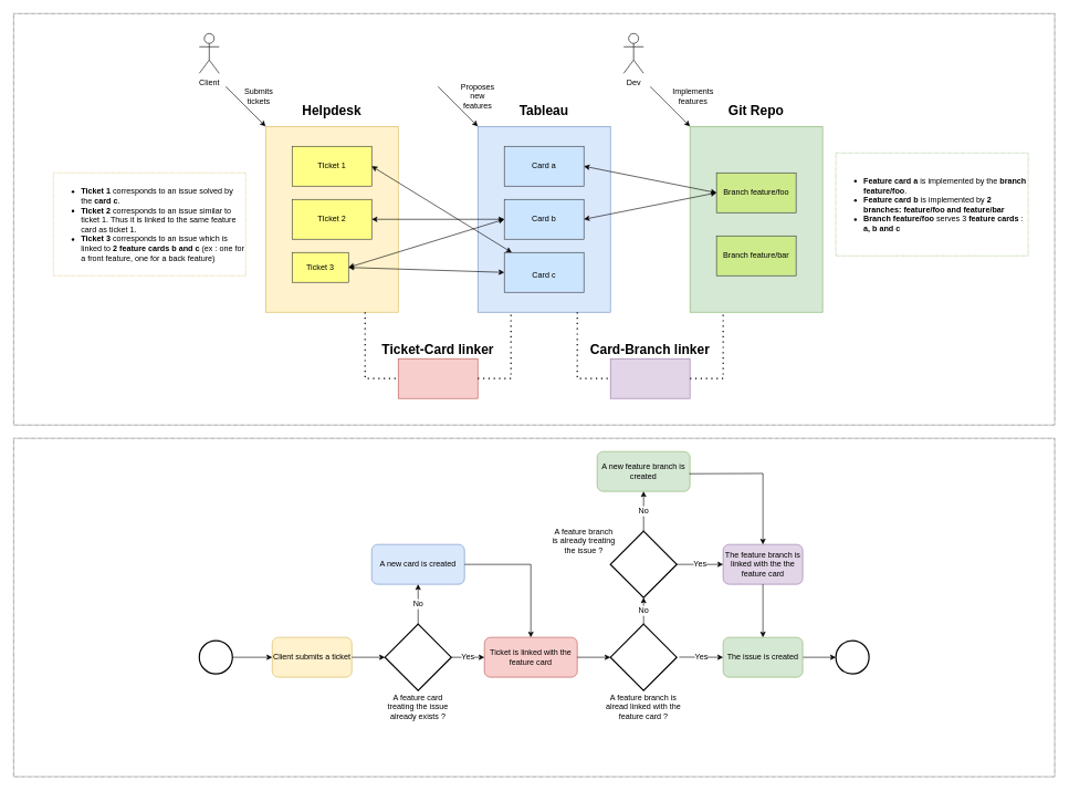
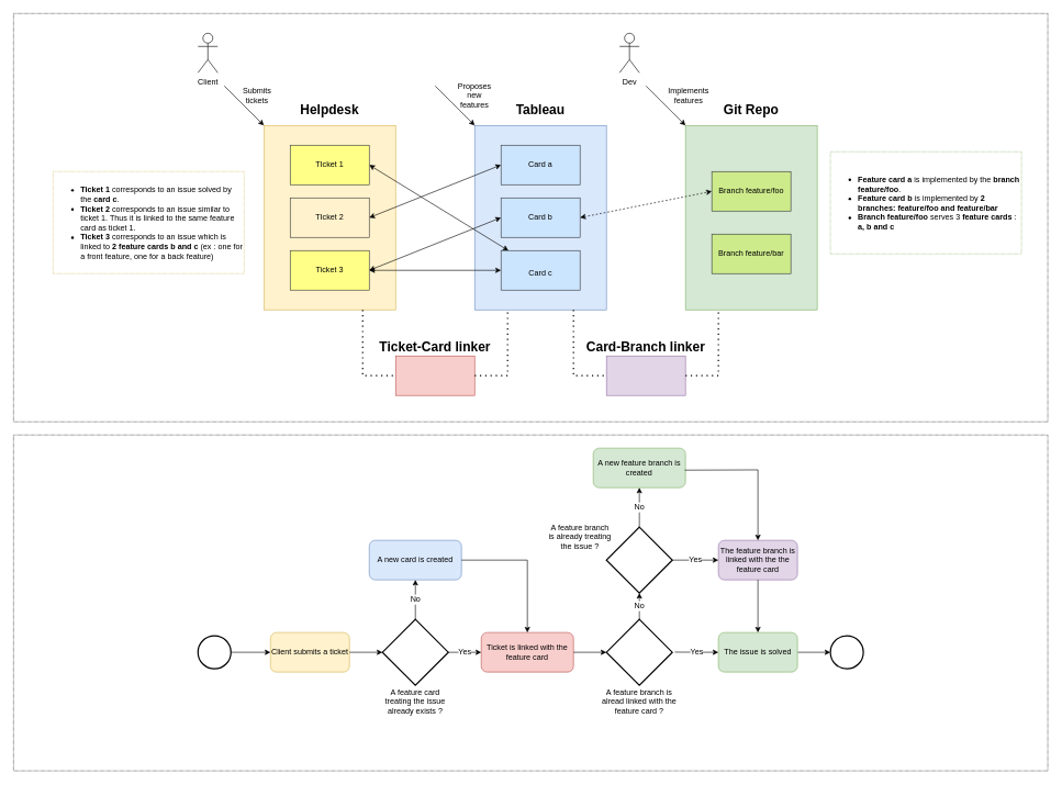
  <mxCell id="0" />
  <mxCell id="1" parent="0" />
  <mxCell id="2" value="" style="rounded=0;whiteSpace=wrap;html=1;dashed=1;dashPattern=1 1;fontSize=12;" parent="1" vertex="1"><mxGeometry x="20" y="660" width="1570" height="510" as="geometry" /></mxCell>
  <mxCell id="3" value="" style="rounded=0;whiteSpace=wrap;html=1;dashed=1;dashPattern=1 1;fontSize=12;" parent="1" vertex="1"><mxGeometry x="20" y="20" width="1570" height="620" as="geometry" /></mxCell>
  <mxCell id="4" value="" style="rounded=0;whiteSpace=wrap;html=1;fillColor=#fff2cc;strokeColor=#d6b656;" parent="1" vertex="1"><mxGeometry x="400" y="190" width="200" height="280" as="geometry" /></mxCell>
  <mxCell id="5" value="TIcket 1" style="rounded=0;whiteSpace=wrap;html=1;fillColor=#ffff88;strokeColor=#36393d;" parent="1" vertex="1"><mxGeometry x="440" y="220" width="120" height="60" as="geometry" /></mxCell>
- <mxCell id="6" value="TIcket 2" style="rounded=0;whiteSpace=wrap;html=1;fillColor=#ffff88;strokeColor=#36393d;" parent="1" vertex="1"><mxGeometry x="440" y="300" width="120" height="60" as="geometry" /></mxCell>
- <mxCell id="7" value="Ticket 3" style="rounded=0;whiteSpace=wrap;html=1;fillColor=#ffff88;strokeColor=#36393d;" parent="1" vertex="1"><mxGeometry x="440" y="380" width="85" height="45" as="geometry" /></mxCell>
+ <mxCell id="6" value="TIcket 2" style="rounded=0;whiteSpace=wrap;html=1;fillColor=#fff2cc;strokeColor=#36393d;" parent="1" vertex="1"><mxGeometry x="440" y="300" width="120" height="60" as="geometry" /></mxCell>
+ <mxCell id="7" value="Ticket 3" style="rounded=0;whiteSpace=wrap;html=1;fillColor=#ffff88;strokeColor=#36393d;" parent="1" vertex="1"><mxGeometry x="440" y="380" width="120" height="60" as="geometry" /></mxCell>
  <mxCell id="8" value="" style="rounded=0;whiteSpace=wrap;html=1;fillColor=#dae8fc;strokeColor=#6c8ebf;" parent="1" vertex="1"><mxGeometry x="720" y="190" width="200" height="280" as="geometry" /></mxCell>
  <mxCell id="9" value="Card a" style="rounded=0;whiteSpace=wrap;html=1;fillColor=#cce5ff;strokeColor=#36393d;" parent="1" vertex="1"><mxGeometry x="760" y="220" width="120" height="60" as="geometry" /></mxCell>
  <mxCell id="10" value="Card b" style="rounded=0;whiteSpace=wrap;html=1;fillColor=#cce5ff;strokeColor=#36393d;" parent="1" vertex="1"><mxGeometry x="760" y="300" width="120" height="60" as="geometry" /></mxCell>
  <mxCell id="11" value="&lt;font style=&quot;font-size: 20px;&quot;&gt;Helpdesk&lt;/font&gt;" style="text;html=1;strokeColor=none;fillColor=none;align=center;verticalAlign=middle;whiteSpace=wrap;rounded=0;fontStyle=1;fontSize=16;" parent="1" vertex="1"><mxGeometry x="450" y="150" width="100" height="30" as="geometry" /></mxCell>
  <mxCell id="12" value="&lt;font style=&quot;font-size: 20px;&quot;&gt;Tableau&lt;/font&gt;" style="text;html=1;strokeColor=none;fillColor=none;align=center;verticalAlign=middle;whiteSpace=wrap;rounded=0;fontStyle=1;fontSize=16;" parent="1" vertex="1"><mxGeometry x="770" y="150" width="100" height="30" as="geometry" /></mxCell>
  <mxCell id="13" value="" style="rounded=0;whiteSpace=wrap;html=1;fillColor=#d5e8d4;strokeColor=#82b366;" parent="1" vertex="1"><mxGeometry x="1040" y="190" width="200" height="280" as="geometry" /></mxCell>
  <mxCell id="14" value="Branch feature/foo" style="rounded=0;whiteSpace=wrap;html=1;fillColor=#cdeb8b;strokeColor=#36393d;" parent="1" vertex="1"><mxGeometry x="1080" y="260" width="120" height="60" as="geometry" /></mxCell>
  <mxCell id="15" value="Branch feature/bar" style="rounded=0;whiteSpace=wrap;html=1;fillColor=#cdeb8b;strokeColor=#36393d;" parent="1" vertex="1"><mxGeometry x="1080" y="355" width="120" height="60" as="geometry" /></mxCell>
  <mxCell id="16" value="&lt;font style=&quot;font-size: 20px;&quot;&gt;Git Repo&lt;/font&gt;" style="text;html=1;strokeColor=none;fillColor=none;align=center;verticalAlign=middle;whiteSpace=wrap;rounded=0;fontStyle=1;fontSize=16;" parent="1" vertex="1"><mxGeometry x="1090" y="150" width="100" height="30" as="geometry" /></mxCell>
  <mxCell id="17" value="" style="endArrow=classic;startArrow=classic;html=1;rounded=0;fontSize=20;exitX=1;exitY=0.5;exitDx=0;exitDy=0;" parent="1" source="5" target="22" edge="1"><mxGeometry width="50" height="50" relative="1" as="geometry"><mxPoint x="60" y="400" as="sourcePoint" /><mxPoint x="110" y="350" as="targetPoint" /></mxGeometry></mxCell>
- <mxCell id="18" value="" style="endArrow=classic;startArrow=classic;html=1;rounded=0;fontSize=20;exitX=1;exitY=0.5;exitDx=0;exitDy=0;" parent="1" source="6" target="10" edge="1"><mxGeometry width="50" height="50" relative="1" as="geometry"><mxPoint x="630" y="410" as="sourcePoint" /><mxPoint x="680" y="360" as="targetPoint" /></mxGeometry></mxCell>
+ <mxCell id="18" value="" style="endArrow=classic;startArrow=classic;html=1;rounded=0;fontSize=20;exitX=1;exitY=0.5;exitDx=0;exitDy=0;entryX=0;entryY=0.5;entryDx=0;entryDy=0;" parent="1" source="6" target="9" edge="1"><mxGeometry width="50" height="50" relative="1" as="geometry"><mxPoint x="630" y="410" as="sourcePoint" /><mxPoint x="680" y="360" as="targetPoint" /></mxGeometry></mxCell>
  <mxCell id="19" value="" style="endArrow=classic;startArrow=classic;html=1;rounded=0;fontSize=20;exitX=1;exitY=0.5;exitDx=0;exitDy=0;entryX=0;entryY=0.5;entryDx=0;entryDy=0;" parent="1" source="7" target="22" edge="1"><mxGeometry width="50" height="50" relative="1" as="geometry"><mxPoint x="980" y="550" as="sourcePoint" /><mxPoint x="1030" y="500" as="targetPoint" /></mxGeometry></mxCell>
- <mxCell id="20" value="" style="endArrow=classic;startArrow=classic;html=1;rounded=0;fontSize=20;exitX=1;exitY=0.5;exitDx=0;exitDy=0;entryX=0;entryY=0.5;entryDx=0;entryDy=0;" parent="1" source="9" target="14" edge="1"><mxGeometry width="50" height="50" relative="1" as="geometry"><mxPoint x="980" y="550" as="sourcePoint" /><mxPoint x="1030" y="500" as="targetPoint" /></mxGeometry></mxCell>
- <mxCell id="21" value="" style="endArrow=classic;startArrow=classic;html=1;rounded=0;fontSize=20;exitX=1;exitY=0.5;exitDx=0;exitDy=0;entryX=0;entryY=0.5;entryDx=0;entryDy=0;" parent="1" source="10" target="14" edge="1"><mxGeometry width="50" height="50" relative="1" as="geometry"><mxPoint x="980" y="550" as="sourcePoint" /><mxPoint x="1030" y="500" as="targetPoint" /></mxGeometry></mxCell>
+ <mxCell id="21" value="" style="endArrow=classic;startArrow=classic;html=1;rounded=0;fontSize=20;exitX=1;exitY=0.5;exitDx=0;exitDy=0;entryX=0;entryY=0.5;entryDx=0;entryDy=0;dashed=1;" parent="1" source="10" target="14" edge="1"><mxGeometry width="50" height="50" relative="1" as="geometry"><mxPoint x="980" y="550" as="sourcePoint" /><mxPoint x="1030" y="500" as="targetPoint" /></mxGeometry></mxCell>
  <mxCell id="22" value="&lt;font style=&quot;font-size: 12px;&quot;&gt;Card c&lt;/font&gt;" style="rounded=0;whiteSpace=wrap;html=1;fontSize=20;fillColor=#cce5ff;strokeColor=#36393d;" parent="1" vertex="1"><mxGeometry x="760" y="380" width="120" height="60" as="geometry" /></mxCell>
  <mxCell id="23" value="Client submits a ticket" style="rounded=1;whiteSpace=wrap;html=1;fontSize=12;fillColor=#fff2cc;strokeColor=#d6b656;" parent="1" vertex="1"><mxGeometry x="410" y="960" width="120" height="60" as="geometry" /></mxCell>
  <mxCell id="24" value="" style="strokeWidth=2;html=1;shape=mxgraph.flowchart.decision;whiteSpace=wrap;fontSize=12;" parent="1" vertex="1"><mxGeometry x="580" y="940" width="100" height="100" as="geometry" /></mxCell>
  <mxCell id="25" value="" style="endArrow=classic;html=1;rounded=0;fontSize=12;" parent="1" target="24" edge="1"><mxGeometry width="50" height="50" relative="1" as="geometry"><mxPoint x="530" y="990" as="sourcePoint" /><mxPoint x="1080" y="650" as="targetPoint" /></mxGeometry></mxCell>
  <mxCell id="26" value="A new card is created" style="rounded=1;whiteSpace=wrap;html=1;fontSize=12;fillColor=#dae8fc;strokeColor=#6c8ebf;" parent="1" vertex="1"><mxGeometry x="560" y="820" width="140" height="60" as="geometry" /></mxCell>
  <mxCell id="27" value="Ticket is linked with the feature card" style="rounded=1;whiteSpace=wrap;html=1;fontSize=12;fillColor=#f8cecc;strokeColor=#b85450;" parent="1" vertex="1"><mxGeometry x="730" y="960" width="140" height="60" as="geometry" /></mxCell>
  <mxCell id="28" value="Yes" style="endArrow=classic;html=1;rounded=0;fontSize=12;exitX=1;exitY=0.5;exitDx=0;exitDy=0;exitPerimeter=0;" parent="1" source="24" target="27" edge="1"><mxGeometry width="50" height="50" relative="1" as="geometry"><mxPoint x="650" y="990" as="sourcePoint" /><mxPoint x="700" y="940" as="targetPoint" /></mxGeometry></mxCell>
  <mxCell id="29" value="No" style="endArrow=classic;html=1;rounded=0;fontSize=12;exitX=0.5;exitY=0;exitDx=0;exitDy=0;exitPerimeter=0;entryX=0.5;entryY=1;entryDx=0;entryDy=0;" parent="1" source="24" target="26" edge="1"><mxGeometry width="50" height="50" relative="1" as="geometry"><mxPoint x="1030" y="690" as="sourcePoint" /><mxPoint x="1080" y="640" as="targetPoint" /></mxGeometry></mxCell>
  <mxCell id="30" value="" style="endArrow=classic;html=1;rounded=0;fontSize=12;exitX=1;exitY=0.5;exitDx=0;exitDy=0;entryX=0.5;entryY=0;entryDx=0;entryDy=0;" parent="1" source="26" target="27" edge="1"><mxGeometry width="50" height="50" relative="1" as="geometry"><mxPoint x="1030" y="690" as="sourcePoint" /><mxPoint x="1080" y="640" as="targetPoint" /><Array as="points"><mxPoint y="850" x="800" /></Array></mxGeometry></mxCell>
  <mxCell id="31" value="" style="strokeWidth=2;html=1;shape=mxgraph.flowchart.decision;whiteSpace=wrap;fontSize=12;" parent="1" vertex="1"><mxGeometry x="920" y="940" width="100" height="100" as="geometry" /></mxCell>
  <mxCell id="32" value="" style="endArrow=classic;html=1;rounded=0;fontSize=12;exitX=1;exitY=0.5;exitDx=0;exitDy=0;" parent="1" source="27" target="31" edge="1"><mxGeometry width="50" height="50" relative="1" as="geometry"><mxPoint x="1030" y="660" as="sourcePoint" /><mxPoint x="1080" y="610" as="targetPoint" /></mxGeometry></mxCell>
  <mxCell id="33" value="" style="strokeWidth=2;html=1;shape=mxgraph.flowchart.decision;whiteSpace=wrap;fontSize=12;" parent="1" vertex="1"><mxGeometry x="920" y="800" width="100" height="100" as="geometry" /></mxCell>
  <mxCell id="34" value="A new feature branch is created" style="rounded=1;whiteSpace=wrap;html=1;fontSize=12;fillColor=#d5e8d4;strokeColor=#82b366;" parent="1" vertex="1"><mxGeometry x="900" y="680" width="140" height="60" as="geometry" /></mxCell>
  <mxCell id="35" value="The feature branch is linked with the the feature card" style="rounded=1;whiteSpace=wrap;html=1;fontSize=12;fillColor=#e1d5e7;strokeColor=#9673a6;" parent="1" vertex="1"><mxGeometry x="1090" y="820" width="120" height="60" as="geometry" /></mxCell>
  <mxCell id="36" style="edgeStyle=orthogonalEdgeStyle;rounded=0;orthogonalLoop=1;jettySize=auto;html=1;fontSize=12;" parent="1" source="37" target="49" edge="1"><mxGeometry relative="1" as="geometry" /></mxCell>
- <mxCell id="37" value="The issue is created" style="rounded=1;whiteSpace=wrap;html=1;fontSize=12;fillColor=#d5e8d4;strokeColor=#82b366;" parent="1" vertex="1"><mxGeometry x="1090" y="960" width="120" height="60" as="geometry" /></mxCell>
+ <mxCell id="37" value="The issue is solved" style="rounded=1;whiteSpace=wrap;html=1;fontSize=12;fillColor=#d5e8d4;strokeColor=#82b366;" parent="1" vertex="1"><mxGeometry x="1090" y="960" width="120" height="60" as="geometry" /></mxCell>
  <mxCell id="38" value="No" style="endArrow=classic;html=1;rounded=0;fontSize=12;exitX=0.5;exitY=0;exitDx=0;exitDy=0;exitPerimeter=0;entryX=0.5;entryY=1;entryDx=0;entryDy=0;entryPerimeter=0;" parent="1" source="31" target="33" edge="1"><mxGeometry width="50" height="50" relative="1" as="geometry"><mxPoint x="1010" y="930" as="sourcePoint" /><mxPoint x="1060" y="880" as="targetPoint" /></mxGeometry></mxCell>
  <mxCell id="39" value="Yes" style="endArrow=classic;html=1;rounded=0;fontSize=12;exitX=1;exitY=0.5;exitDx=0;exitDy=0;exitPerimeter=0;entryX=0;entryY=0.5;entryDx=0;entryDy=0;" parent="1" source="33" target="35" edge="1"><mxGeometry width="50" height="50" relative="1" as="geometry"><mxPoint x="1080" y="780" as="sourcePoint" /><mxPoint x="1090" y="790" as="targetPoint" /></mxGeometry></mxCell>
  <mxCell id="40" value="No" style="endArrow=classic;html=1;rounded=0;fontSize=12;exitX=0.5;exitY=0;exitDx=0;exitDy=0;exitPerimeter=0;entryX=0.5;entryY=1;entryDx=0;entryDy=0;" parent="1" source="33" target="34" edge="1"><mxGeometry width="50" height="50" relative="1" as="geometry"><mxPoint x="1080" y="780" as="sourcePoint" /><mxPoint x="1130" y="730" as="targetPoint" /></mxGeometry></mxCell>
  <mxCell id="41" value="" style="endArrow=classic;html=1;rounded=0;fontSize=12;exitX=0.992;exitY=0.557;exitDx=0;exitDy=0;exitPerimeter=0;entryX=0.5;entryY=0;entryDx=0;entryDy=0;" parent="1" source="34" target="35" edge="1"><mxGeometry width="50" height="50" relative="1" as="geometry"><mxPoint x="1080" y="780" as="sourcePoint" /><mxPoint x="1130" y="730" as="targetPoint" /><Array as="points"><mxPoint x="1150" y="713" /></Array></mxGeometry></mxCell>
  <mxCell id="42" value="" style="endArrow=classic;html=1;rounded=0;fontSize=12;exitX=0.5;exitY=1;exitDx=0;exitDy=0;entryX=0.5;entryY=0;entryDx=0;entryDy=0;" parent="1" source="35" target="37" edge="1"><mxGeometry width="50" height="50" relative="1" as="geometry"><mxPoint x="1240" y="900" as="sourcePoint" /><mxPoint x="1290" y="850" as="targetPoint" /></mxGeometry></mxCell>
  <mxCell id="43" value="Yes" style="endArrow=classic;html=1;rounded=0;fontSize=12;entryX=0;entryY=0.5;entryDx=0;entryDy=0;exitX=1.037;exitY=0.497;exitDx=0;exitDy=0;exitPerimeter=0;" parent="1" source="31" target="37" edge="1"><mxGeometry width="50" height="50" relative="1" as="geometry"><mxPoint x="1030" y="990" as="sourcePoint" /><mxPoint x="1080" y="940" as="targetPoint" /></mxGeometry></mxCell>
  <mxCell id="44" value="A feature card treating the issue already exists ?" style="text;html=1;strokeColor=none;fillColor=none;align=center;verticalAlign=middle;whiteSpace=wrap;rounded=0;fontSize=12;" parent="1" vertex="1"><mxGeometry x="580" y="1050" width="100" height="30" as="geometry" /></mxCell>
  <mxCell id="45" value="A feature branch is alread linked with the feature card ?" style="text;html=1;strokeColor=none;fillColor=none;align=center;verticalAlign=middle;whiteSpace=wrap;rounded=0;fontSize=12;" parent="1" vertex="1"><mxGeometry x="910" y="1050" width="120" height="30" as="geometry" /></mxCell>
  <mxCell id="46" value="A feature branch is already treating the issue ?" style="text;html=1;strokeColor=none;fillColor=none;align=center;verticalAlign=middle;whiteSpace=wrap;rounded=0;fontSize=12;" parent="1" vertex="1"><mxGeometry x="830" y="800" width="100" height="30" as="geometry" /></mxCell>
  <mxCell id="47" value="" style="strokeWidth=2;html=1;shape=mxgraph.flowchart.start_2;whiteSpace=wrap;fontSize=12;" parent="1" vertex="1"><mxGeometry x="300" y="965" width="50" height="50" as="geometry" /></mxCell>
  <mxCell id="48" value="" style="endArrow=classic;html=1;rounded=0;fontSize=12;exitX=1;exitY=0.5;exitDx=0;exitDy=0;exitPerimeter=0;" parent="1" source="47" target="23" edge="1"><mxGeometry width="50" height="50" relative="1" as="geometry"><mxPoint x="890" y="870" as="sourcePoint" /><mxPoint x="940" y="820" as="targetPoint" /></mxGeometry></mxCell>
  <mxCell id="49" value="" style="strokeWidth=2;html=1;shape=mxgraph.flowchart.start_2;whiteSpace=wrap;fontSize=12;" parent="1" vertex="1"><mxGeometry x="1260" y="965" width="50" height="50" as="geometry" /></mxCell>
  <mxCell id="50" value="" style="rounded=0;whiteSpace=wrap;html=1;fontSize=12;fillColor=#f8cecc;strokeColor=#b85450;" parent="1" vertex="1"><mxGeometry x="600" y="540" width="120" height="60" as="geometry" /></mxCell>
  <mxCell id="51" value="&lt;font style=&quot;font-size: 20px;&quot;&gt;Ticket-Card linker&lt;/font&gt;" style="text;html=1;strokeColor=none;fillColor=none;align=center;verticalAlign=middle;whiteSpace=wrap;rounded=0;fontStyle=1;fontSize=16;" parent="1" vertex="1"><mxGeometry x="560" y="510" width="200" height="30" as="geometry" /></mxCell>
  <mxCell id="52" value="" style="endArrow=none;dashed=1;html=1;dashPattern=1 3;strokeWidth=2;rounded=0;fontSize=12;exitX=0.75;exitY=1;exitDx=0;exitDy=0;entryX=0;entryY=0.5;entryDx=0;entryDy=0;" parent="1" source="4" target="50" edge="1"><mxGeometry width="50" height="50" relative="1" as="geometry"><mxPoint x="500" y="560" as="sourcePoint" /><mxPoint x="550" y="510" as="targetPoint" /><Array as="points"><mxPoint x="550" y="570" /></Array></mxGeometry></mxCell>
  <mxCell id="53" value="" style="endArrow=none;dashed=1;html=1;dashPattern=1 3;strokeWidth=2;rounded=0;fontSize=12;exitX=1;exitY=0.5;exitDx=0;exitDy=0;entryX=0.25;entryY=1;entryDx=0;entryDy=0;" parent="1" source="50" target="8" edge="1"><mxGeometry width="50" height="50" relative="1" as="geometry"><mxPoint x="950" y="590" as="sourcePoint" /><mxPoint x="1000" y="540" as="targetPoint" /><Array as="points"><mxPoint x="770" y="570" /></Array></mxGeometry></mxCell>
  <mxCell id="54" value="" style="rounded=0;whiteSpace=wrap;html=1;fontSize=12;fillColor=#e1d5e7;strokeColor=#9673a6;" parent="1" vertex="1"><mxGeometry x="920" y="540" width="120" height="60" as="geometry" /></mxCell>
  <mxCell id="55" value="&lt;font style=&quot;font-size: 20px;&quot;&gt;Card-Branch linker&lt;/font&gt;" style="text;html=1;strokeColor=none;fillColor=none;align=center;verticalAlign=middle;whiteSpace=wrap;rounded=0;fontStyle=1;fontSize=16;" parent="1" vertex="1"><mxGeometry x="880" y="510" width="200" height="30" as="geometry" /></mxCell>
  <mxCell id="56" value="" style="endArrow=none;dashed=1;html=1;dashPattern=1 3;strokeWidth=2;rounded=0;fontSize=12;exitX=0.75;exitY=1;exitDx=0;exitDy=0;entryX=0;entryY=0.5;entryDx=0;entryDy=0;" parent="1" source="8" target="54" edge="1"><mxGeometry width="50" height="50" relative="1" as="geometry"><mxPoint x="950" y="590" as="sourcePoint" /><mxPoint x="1000" y="540" as="targetPoint" /><Array as="points"><mxPoint x="870" y="570" /></Array></mxGeometry></mxCell>
  <mxCell id="57" value="" style="endArrow=none;dashed=1;html=1;dashPattern=1 3;strokeWidth=2;rounded=0;fontSize=12;entryX=0.25;entryY=1;entryDx=0;entryDy=0;exitX=1;exitY=0.5;exitDx=0;exitDy=0;" parent="1" source="54" target="13" edge="1"><mxGeometry width="50" height="50" relative="1" as="geometry"><mxPoint x="950" y="590" as="sourcePoint" /><mxPoint x="1000" y="540" as="targetPoint" /><Array as="points"><mxPoint x="1090" y="570" /></Array></mxGeometry></mxCell>
  <mxCell id="58" value="Client" style="shape=umlActor;verticalLabelPosition=bottom;verticalAlign=top;html=1;outlineConnect=0;rounded=1;fontSize=12;" parent="1" vertex="1"><mxGeometry x="300" y="50" width="30" height="60" as="geometry" /></mxCell>
  <mxCell id="59" value="Dev" style="shape=umlActor;verticalLabelPosition=bottom;verticalAlign=top;html=1;outlineConnect=0;rounded=1;fontSize=12;" parent="1" vertex="1"><mxGeometry x="940" y="50" width="30" height="60" as="geometry" /></mxCell>
  <mxCell id="60" value="" style="endArrow=classic;html=1;rounded=0;fontSize=12;entryX=0;entryY=0;entryDx=0;entryDy=0;" parent="1" target="13" edge="1"><mxGeometry width="50" height="50" relative="1" as="geometry"><mxPoint x="980" y="130" as="sourcePoint" /><mxPoint x="1000" y="380" as="targetPoint" /></mxGeometry></mxCell>
  <mxCell id="61" value="" style="endArrow=classic;html=1;rounded=0;fontSize=12;entryX=0;entryY=0;entryDx=0;entryDy=0;" parent="1" target="8" edge="1"><mxGeometry width="50" height="50" relative="1" as="geometry"><mxPoint x="660" y="130" as="sourcePoint" /><mxPoint x="750" y="120" as="targetPoint" /></mxGeometry></mxCell>
  <mxCell id="62" value="" style="endArrow=classic;html=1;rounded=0;fontSize=12;entryX=0;entryY=0;entryDx=0;entryDy=0;" parent="1" target="4" edge="1"><mxGeometry width="50" height="50" relative="1" as="geometry"><mxPoint x="340" y="130" as="sourcePoint" /><mxPoint x="420" y="65" as="targetPoint" /></mxGeometry></mxCell>
  <mxCell id="63" value="Submits tickets" style="text;html=1;strokeColor=none;fillColor=none;align=center;verticalAlign=middle;whiteSpace=wrap;rounded=0;fontSize=12;" parent="1" vertex="1"><mxGeometry x="360" y="130" width="60" height="30" as="geometry" /></mxCell>
  <mxCell id="64" value="Proposes new features" style="text;html=1;strokeColor=none;fillColor=none;align=center;verticalAlign=middle;whiteSpace=wrap;rounded=0;fontSize=12;" parent="1" vertex="1"><mxGeometry x="690" y="130" width="60" height="30" as="geometry" /></mxCell>
  <mxCell id="65" value="Implements features" style="text;html=1;strokeColor=none;fillColor=none;align=center;verticalAlign=middle;whiteSpace=wrap;rounded=0;fontSize=12;" parent="1" vertex="1"><mxGeometry x="1010" y="130" width="70" height="30" as="geometry" /></mxCell>
  <mxCell id="66" value="&lt;ul&gt;&lt;li&gt;&lt;b&gt;Ticket 1 &lt;/b&gt;corresponds to an issue solved by the &lt;b&gt;card c&lt;/b&gt;.&lt;/li&gt;&lt;li&gt;&lt;b&gt;Ticket 2&lt;/b&gt; corresponds to an issue similar to ticket 1. Thus it is linked to the same feature card as ticket 1.&lt;/li&gt;&lt;li&gt;&lt;b&gt;Ticket 3&lt;/b&gt; corresponds to an issue which is linked to &lt;b&gt;2 feature cards b and c &lt;/b&gt;(ex : one for a front feature, one for a back feature)&lt;/li&gt;&lt;/ul&gt;" style="text;html=1;strokeColor=#d6b656;fillColor=none;align=left;verticalAlign=middle;whiteSpace=wrap;rounded=0;fontSize=12;dashed=1;dashPattern=1 1;" parent="1" vertex="1"><mxGeometry x="80" y="260" width="290" height="155" as="geometry" /></mxCell>
  <mxCell id="67" value="" style="endArrow=classic;startArrow=classic;html=1;rounded=0;fontSize=12;exitX=1;exitY=0.5;exitDx=0;exitDy=0;entryX=0;entryY=0.5;entryDx=0;entryDy=0;" parent="1" source="7" target="10" edge="1"><mxGeometry width="50" height="50" relative="1" as="geometry"><mxPoint x="640" y="390" as="sourcePoint" /><mxPoint x="690" y="340" as="targetPoint" /></mxGeometry></mxCell>
  <mxCell id="68" value="&lt;ul&gt;&lt;li&gt;&lt;b&gt;Feature card a&lt;/b&gt; is implemented by the &lt;b&gt;branch feature/foo&lt;/b&gt;.&lt;/li&gt;&lt;li&gt;&lt;b&gt;Feature card b&lt;/b&gt;&amp;nbsp;is implemented by &lt;b&gt;2 branches: feature/foo and feature/bar&lt;/b&gt;&lt;/li&gt;&lt;li&gt;&lt;b&gt;Branch feature/foo &lt;/b&gt;serves 3 &lt;b&gt;feature cards &lt;/b&gt;: &lt;b&gt;a, b and c&amp;nbsp;&lt;/b&gt;&lt;/li&gt;&lt;/ul&gt;" style="text;html=1;strokeColor=#82b366;fillColor=none;align=left;verticalAlign=middle;whiteSpace=wrap;rounded=0;fontSize=12;dashed=1;dashPattern=1 1;" parent="1" vertex="1"><mxGeometry x="1260" y="230" width="290" height="155" as="geometry" /></mxCell>
